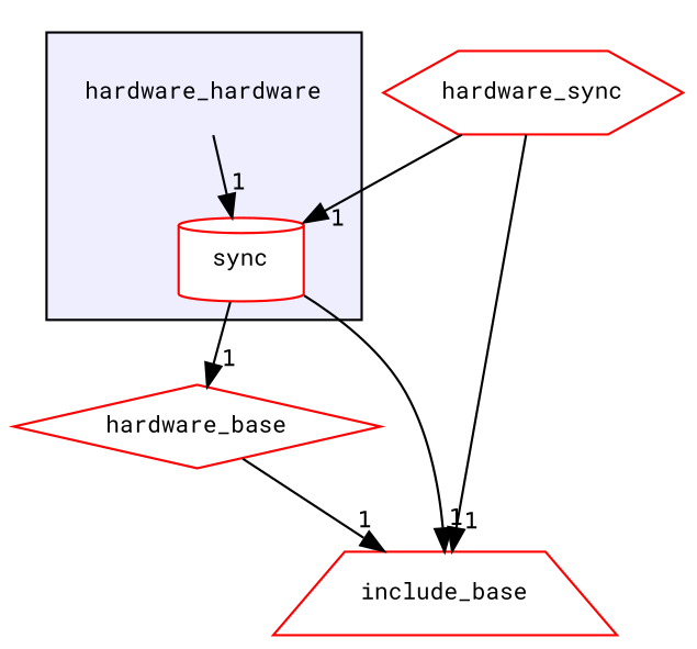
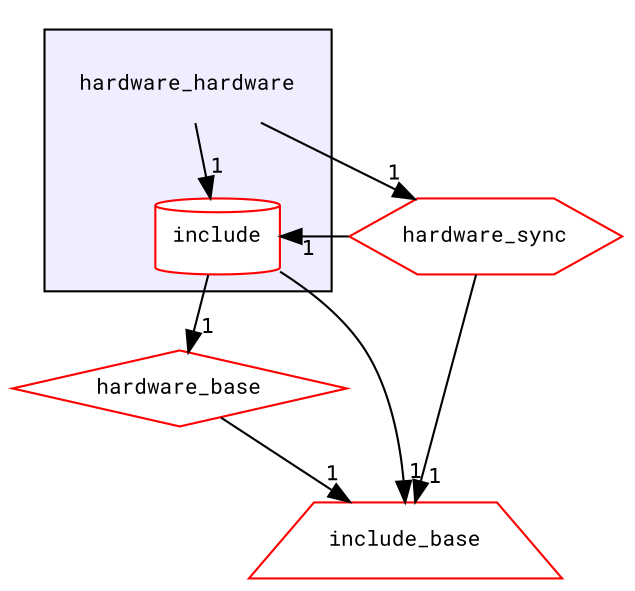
  digraph {
    compound=true
    fontname="Roboto Mono"
    node [fontname="Roboto Mono" fontsize=10 color=red fillcolor=white style=filled]
    edge [fontname="Roboto Mono" headlabel=1 labeldistance=1.5 labelfontname=Helvetica labelfontsize=10]
    n1 [label=hardware_hardware shape=plaintext color="" fillcolor="" style=""]
-   n2 [label=sync shape=cylinder]
+   n2 [label=include shape=cylinder]
    n3 [label=hardware_sync shape=hexagon]
    n4 [label=hardware_base shape=diamond]
    n5 [label=include_base shape=trapezium]
    subgraph cluster_1 {
      bgcolor="#eeeeff"
      pencolor=black
      n1
      n2
    }
    n1 -> n2
+   n1 -> n3
    n2 -> n4
    n2 -> n5
    n3 -> n2
    n3 -> n5
    n4 -> n5
  }
